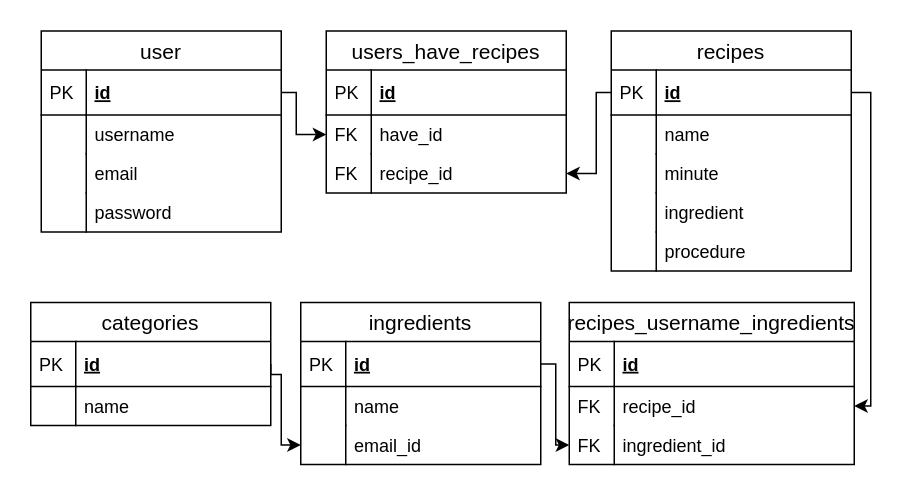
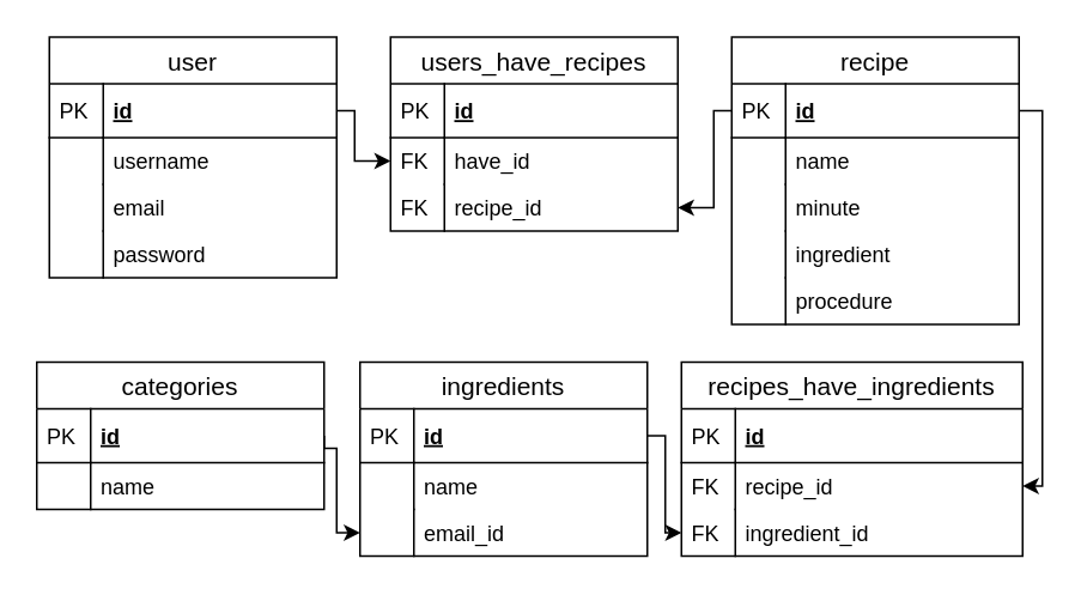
  <mxCell id="0" />
  <mxCell id="1" parent="0" />
  <mxCell id="2" style="edgeStyle=orthogonalEdgeStyle;rounded=0;orthogonalLoop=1;jettySize=auto;html=1;exitX=1;exitY=0.5;exitDx=0;exitDy=0;" parent="1" source="7" target="18" edge="1"><mxGeometry relative="1" as="geometry"><Array as="points"><mxPoint x="197" y="61" /><mxPoint x="197" y="89" /></Array></mxGeometry></mxCell>
  <mxCell id="3" style="edgeStyle=orthogonalEdgeStyle;rounded=0;orthogonalLoop=1;jettySize=auto;html=1;exitX=0;exitY=0.5;exitDx=0;exitDy=0;entryX=1;entryY=0.5;entryDx=0;entryDy=0;" edge="1" parent="1" source="23" target="20"><mxGeometry relative="1" as="geometry"><Array as="points"><mxPoint x="397" y="61" /><mxPoint x="397" y="115" /></Array></mxGeometry></mxCell>
  <mxCell id="4" style="edgeStyle=orthogonalEdgeStyle;rounded=0;orthogonalLoop=1;jettySize=auto;html=1;exitX=1;exitY=0.5;exitDx=0;exitDy=0;entryX=1;entryY=0.5;entryDx=0;entryDy=0;" edge="1" parent="1" source="23" target="36"><mxGeometry relative="1" as="geometry"><Array as="points"><mxPoint x="580" y="61" /><mxPoint x="580" y="270" /></Array></mxGeometry></mxCell>
  <mxCell id="5" style="edgeStyle=orthogonalEdgeStyle;rounded=0;orthogonalLoop=1;jettySize=auto;html=1;exitX=1;exitY=0.5;exitDx=0;exitDy=0;entryX=0;entryY=0.5;entryDx=0;entryDy=0;" edge="1" parent="1" source="41" target="50"><mxGeometry relative="1" as="geometry"><Array as="points"><mxPoint x="187" y="249" /><mxPoint x="187" y="296" /></Array></mxGeometry></mxCell>
  <mxCell id="6" value="user" style="swimlane;fontStyle=0;childLayout=stackLayout;horizontal=1;startSize=26;horizontalStack=0;resizeParent=1;resizeParentMax=0;resizeLast=0;collapsible=1;marginBottom=0;align=center;fontSize=14;" parent="1" vertex="1"><mxGeometry x="27" y="20" width="160" height="134" as="geometry" /></mxCell>
  <mxCell id="7" value="id" style="shape=partialRectangle;top=0;left=0;right=0;bottom=1;align=left;verticalAlign=middle;fillColor=none;spacingLeft=34;spacingRight=4;overflow=hidden;rotatable=0;points=[[0,0.5],[1,0.5]];portConstraint=eastwest;dropTarget=0;fontStyle=5;fontSize=12;" parent="6" vertex="1"><mxGeometry y="26" width="160" height="30" as="geometry" /></mxCell>
  <mxCell id="8" value="PK" style="shape=partialRectangle;top=0;left=0;bottom=0;fillColor=none;align=left;verticalAlign=middle;spacingLeft=4;spacingRight=4;overflow=hidden;rotatable=0;points=[];portConstraint=eastwest;part=1;fontSize=12;" parent="7" vertex="1" connectable="0"><mxGeometry width="30" height="30" as="geometry" /></mxCell>
  <mxCell id="9" value="username" style="shape=partialRectangle;top=0;left=0;right=0;bottom=0;align=left;verticalAlign=top;fillColor=none;spacingLeft=34;spacingRight=4;overflow=hidden;rotatable=0;points=[[0,0.5],[1,0.5]];portConstraint=eastwest;dropTarget=0;fontSize=12;" vertex="1" parent="6"><mxGeometry y="56" width="160" height="26" as="geometry" /></mxCell>
  <mxCell id="10" value="" style="shape=partialRectangle;top=0;left=0;bottom=0;fillColor=none;align=left;verticalAlign=top;spacingLeft=4;spacingRight=4;overflow=hidden;rotatable=0;points=[];portConstraint=eastwest;part=1;fontSize=12;" vertex="1" connectable="0" parent="9"><mxGeometry width="30" height="26" as="geometry" /></mxCell>
  <mxCell id="11" value="email" style="shape=partialRectangle;top=0;left=0;right=0;bottom=0;align=left;verticalAlign=top;fillColor=none;spacingLeft=34;spacingRight=4;overflow=hidden;rotatable=0;points=[[0,0.5],[1,0.5]];portConstraint=eastwest;dropTarget=0;fontSize=12;" parent="6" vertex="1"><mxGeometry y="82" width="160" height="26" as="geometry" /></mxCell>
  <mxCell id="12" value="" style="shape=partialRectangle;top=0;left=0;bottom=0;fillColor=none;align=left;verticalAlign=top;spacingLeft=4;spacingRight=4;overflow=hidden;rotatable=0;points=[];portConstraint=eastwest;part=1;fontSize=12;" parent="11" vertex="1" connectable="0"><mxGeometry width="30" height="26" as="geometry" /></mxCell>
  <mxCell id="13" value="password" style="shape=partialRectangle;top=0;left=0;right=0;bottom=0;align=left;verticalAlign=top;fillColor=none;spacingLeft=34;spacingRight=4;overflow=hidden;rotatable=0;points=[[0,0.5],[1,0.5]];portConstraint=eastwest;dropTarget=0;fontSize=12;" parent="6" vertex="1"><mxGeometry y="108" width="160" height="26" as="geometry" /></mxCell>
  <mxCell id="14" value="" style="shape=partialRectangle;top=0;left=0;bottom=0;fillColor=none;align=left;verticalAlign=top;spacingLeft=4;spacingRight=4;overflow=hidden;rotatable=0;points=[];portConstraint=eastwest;part=1;fontSize=12;" parent="13" vertex="1" connectable="0"><mxGeometry width="30" height="26" as="geometry" /></mxCell>
  <mxCell id="15" value="users_have_recipes" style="swimlane;fontStyle=0;childLayout=stackLayout;horizontal=1;startSize=26;horizontalStack=0;resizeParent=1;resizeParentMax=0;resizeLast=0;collapsible=1;marginBottom=0;align=center;fontSize=14;" parent="1" vertex="1"><mxGeometry x="217" y="20" width="160" height="108" as="geometry" /></mxCell>
  <mxCell id="16" value="id" style="shape=partialRectangle;top=0;left=0;right=0;bottom=1;align=left;verticalAlign=middle;fillColor=none;spacingLeft=34;spacingRight=4;overflow=hidden;rotatable=0;points=[[0,0.5],[1,0.5]];portConstraint=eastwest;dropTarget=0;fontStyle=5;fontSize=12;" parent="15" vertex="1"><mxGeometry y="26" width="160" height="30" as="geometry" /></mxCell>
  <mxCell id="17" value="PK" style="shape=partialRectangle;top=0;left=0;bottom=0;fillColor=none;align=left;verticalAlign=middle;spacingLeft=4;spacingRight=4;overflow=hidden;rotatable=0;points=[];portConstraint=eastwest;part=1;fontSize=12;" parent="16" vertex="1" connectable="0"><mxGeometry width="30" height="30" as="geometry" /></mxCell>
  <mxCell id="18" value="have_id" style="shape=partialRectangle;top=0;left=0;right=0;bottom=0;align=left;verticalAlign=top;fillColor=none;spacingLeft=34;spacingRight=4;overflow=hidden;rotatable=0;points=[[0,0.5],[1,0.5]];portConstraint=eastwest;dropTarget=0;fontSize=12;" parent="15" vertex="1"><mxGeometry y="56" width="160" height="26" as="geometry" /></mxCell>
  <mxCell id="19" value="FK" style="shape=partialRectangle;top=0;left=0;bottom=0;fillColor=none;align=left;verticalAlign=top;spacingLeft=4;spacingRight=4;overflow=hidden;rotatable=0;points=[];portConstraint=eastwest;part=1;fontSize=12;" parent="18" vertex="1" connectable="0"><mxGeometry width="30" height="26" as="geometry" /></mxCell>
  <mxCell id="20" value="recipe_id" style="shape=partialRectangle;top=0;left=0;right=0;bottom=0;align=left;verticalAlign=top;fillColor=none;spacingLeft=34;spacingRight=4;overflow=hidden;rotatable=0;points=[[0,0.5],[1,0.5]];portConstraint=eastwest;dropTarget=0;fontSize=12;" parent="15" vertex="1"><mxGeometry y="82" width="160" height="26" as="geometry" /></mxCell>
  <mxCell id="21" value="FK" style="shape=partialRectangle;top=0;left=0;bottom=0;fillColor=none;align=left;verticalAlign=top;spacingLeft=4;spacingRight=4;overflow=hidden;rotatable=0;points=[];portConstraint=eastwest;part=1;fontSize=12;" parent="20" vertex="1" connectable="0"><mxGeometry width="30" height="26" as="geometry" /></mxCell>
- <mxCell id="22" value="recipes" style="swimlane;fontStyle=0;childLayout=stackLayout;horizontal=1;startSize=26;horizontalStack=0;resizeParent=1;resizeParentMax=0;resizeLast=0;collapsible=1;marginBottom=0;align=center;fontSize=14;" parent="1" vertex="1"><mxGeometry x="407" y="20" width="160" height="160" as="geometry" /></mxCell>
+ <mxCell id="22" value="recipe" style="swimlane;fontStyle=0;childLayout=stackLayout;horizontal=1;startSize=26;horizontalStack=0;resizeParent=1;resizeParentMax=0;resizeLast=0;collapsible=1;marginBottom=0;align=center;fontSize=14;" parent="1" vertex="1"><mxGeometry x="407" y="20" width="160" height="160" as="geometry" /></mxCell>
  <mxCell id="23" value="id" style="shape=partialRectangle;top=0;left=0;right=0;bottom=1;align=left;verticalAlign=middle;fillColor=none;spacingLeft=34;spacingRight=4;overflow=hidden;rotatable=0;points=[[0,0.5],[1,0.5]];portConstraint=eastwest;dropTarget=0;fontStyle=5;fontSize=12;" parent="22" vertex="1"><mxGeometry y="26" width="160" height="30" as="geometry" /></mxCell>
  <mxCell id="24" value="PK" style="shape=partialRectangle;top=0;left=0;bottom=0;fillColor=none;align=left;verticalAlign=middle;spacingLeft=4;spacingRight=4;overflow=hidden;rotatable=0;points=[];portConstraint=eastwest;part=1;fontSize=12;" parent="23" vertex="1" connectable="0"><mxGeometry width="30" height="30" as="geometry" /></mxCell>
  <mxCell id="25" value="name" style="shape=partialRectangle;top=0;left=0;right=0;bottom=0;align=left;verticalAlign=top;fillColor=none;spacingLeft=34;spacingRight=4;overflow=hidden;rotatable=0;points=[[0,0.5],[1,0.5]];portConstraint=eastwest;dropTarget=0;fontSize=12;" parent="22" vertex="1"><mxGeometry y="56" width="160" height="26" as="geometry" /></mxCell>
  <mxCell id="26" value="" style="shape=partialRectangle;top=0;left=0;bottom=0;fillColor=none;align=left;verticalAlign=top;spacingLeft=4;spacingRight=4;overflow=hidden;rotatable=0;points=[];portConstraint=eastwest;part=1;fontSize=12;" parent="25" vertex="1" connectable="0"><mxGeometry width="30" height="26" as="geometry" /></mxCell>
  <mxCell id="27" value="minute" style="shape=partialRectangle;top=0;left=0;right=0;bottom=0;align=left;verticalAlign=top;fillColor=none;spacingLeft=34;spacingRight=4;overflow=hidden;rotatable=0;points=[[0,0.5],[1,0.5]];portConstraint=eastwest;dropTarget=0;fontSize=12;" parent="22" vertex="1"><mxGeometry y="82" width="160" height="26" as="geometry" /></mxCell>
  <mxCell id="28" value="" style="shape=partialRectangle;top=0;left=0;bottom=0;fillColor=none;align=left;verticalAlign=top;spacingLeft=4;spacingRight=4;overflow=hidden;rotatable=0;points=[];portConstraint=eastwest;part=1;fontSize=12;" parent="27" vertex="1" connectable="0"><mxGeometry width="30" height="26" as="geometry" /></mxCell>
  <mxCell id="29" value="ingredient" style="shape=partialRectangle;top=0;left=0;right=0;bottom=0;align=left;verticalAlign=top;fillColor=none;spacingLeft=34;spacingRight=4;overflow=hidden;rotatable=0;points=[[0,0.5],[1,0.5]];portConstraint=eastwest;dropTarget=0;fontSize=12;" vertex="1" parent="22"><mxGeometry y="108" width="160" height="26" as="geometry" /></mxCell>
  <mxCell id="30" value="" style="shape=partialRectangle;top=0;left=0;bottom=0;fillColor=none;align=left;verticalAlign=top;spacingLeft=4;spacingRight=4;overflow=hidden;rotatable=0;points=[];portConstraint=eastwest;part=1;fontSize=12;" vertex="1" connectable="0" parent="29"><mxGeometry width="30" height="26" as="geometry" /></mxCell>
  <mxCell id="31" value="procedure" style="shape=partialRectangle;top=0;left=0;right=0;bottom=0;align=left;verticalAlign=top;fillColor=none;spacingLeft=34;spacingRight=4;overflow=hidden;rotatable=0;points=[[0,0.5],[1,0.5]];portConstraint=eastwest;dropTarget=0;fontSize=12;" parent="22" vertex="1"><mxGeometry y="134" width="160" height="26" as="geometry" /></mxCell>
  <mxCell id="32" value="" style="shape=partialRectangle;top=0;left=0;bottom=0;fillColor=none;align=left;verticalAlign=top;spacingLeft=4;spacingRight=4;overflow=hidden;rotatable=0;points=[];portConstraint=eastwest;part=1;fontSize=12;" parent="31" vertex="1" connectable="0"><mxGeometry width="30" height="26" as="geometry" /></mxCell>
- <mxCell id="33" value="recipes_username_ingredients" style="swimlane;fontStyle=0;childLayout=stackLayout;horizontal=1;startSize=26;horizontalStack=0;resizeParent=1;resizeParentMax=0;resizeLast=0;collapsible=1;marginBottom=0;align=center;fontSize=14;" parent="1" vertex="1"><mxGeometry x="379" y="201" width="190" height="108" as="geometry" /></mxCell>
+ <mxCell id="33" value="recipes_have_ingredients" style="swimlane;fontStyle=0;childLayout=stackLayout;horizontal=1;startSize=26;horizontalStack=0;resizeParent=1;resizeParentMax=0;resizeLast=0;collapsible=1;marginBottom=0;align=center;fontSize=14;" parent="1" vertex="1"><mxGeometry x="379" y="201" width="190" height="108" as="geometry" /></mxCell>
  <mxCell id="34" value="id" style="shape=partialRectangle;top=0;left=0;right=0;bottom=1;align=left;verticalAlign=middle;fillColor=none;spacingLeft=34;spacingRight=4;overflow=hidden;rotatable=0;points=[[0,0.5],[1,0.5]];portConstraint=eastwest;dropTarget=0;fontStyle=5;fontSize=12;" parent="33" vertex="1"><mxGeometry y="26" width="190" height="30" as="geometry" /></mxCell>
  <mxCell id="35" value="PK" style="shape=partialRectangle;top=0;left=0;bottom=0;fillColor=none;align=left;verticalAlign=middle;spacingLeft=4;spacingRight=4;overflow=hidden;rotatable=0;points=[];portConstraint=eastwest;part=1;fontSize=12;" parent="34" vertex="1" connectable="0"><mxGeometry width="30" height="30" as="geometry" /></mxCell>
  <mxCell id="36" value="recipe_id" style="shape=partialRectangle;top=0;left=0;right=0;bottom=0;align=left;verticalAlign=top;fillColor=none;spacingLeft=34;spacingRight=4;overflow=hidden;rotatable=0;points=[[0,0.5],[1,0.5]];portConstraint=eastwest;dropTarget=0;fontSize=12;" parent="33" vertex="1"><mxGeometry y="56" width="190" height="26" as="geometry" /></mxCell>
  <mxCell id="37" value="FK" style="shape=partialRectangle;top=0;left=0;bottom=0;fillColor=none;align=left;verticalAlign=top;spacingLeft=4;spacingRight=4;overflow=hidden;rotatable=0;points=[];portConstraint=eastwest;part=1;fontSize=12;" parent="36" vertex="1" connectable="0"><mxGeometry width="30" height="26" as="geometry" /></mxCell>
  <mxCell id="38" value="ingredient_id" style="shape=partialRectangle;top=0;left=0;right=0;bottom=0;align=left;verticalAlign=top;fillColor=none;spacingLeft=34;spacingRight=4;overflow=hidden;rotatable=0;points=[[0,0.5],[1,0.5]];portConstraint=eastwest;dropTarget=0;fontSize=12;" parent="33" vertex="1"><mxGeometry y="82" width="190" height="26" as="geometry" /></mxCell>
  <mxCell id="39" value="FK" style="shape=partialRectangle;top=0;left=0;bottom=0;fillColor=none;align=left;verticalAlign=top;spacingLeft=4;spacingRight=4;overflow=hidden;rotatable=0;points=[];portConstraint=eastwest;part=1;fontSize=12;" parent="38" vertex="1" connectable="0"><mxGeometry width="30" height="26" as="geometry" /></mxCell>
  <mxCell id="40" value="categories" style="swimlane;fontStyle=0;childLayout=stackLayout;horizontal=1;startSize=26;horizontalStack=0;resizeParent=1;resizeParentMax=0;resizeLast=0;collapsible=1;marginBottom=0;align=center;fontSize=14;" vertex="1" parent="1"><mxGeometry x="20" y="201" width="160" height="82" as="geometry" /></mxCell>
  <mxCell id="41" value="id" style="shape=partialRectangle;top=0;left=0;right=0;bottom=1;align=left;verticalAlign=middle;fillColor=none;spacingLeft=34;spacingRight=4;overflow=hidden;rotatable=0;points=[[0,0.5],[1,0.5]];portConstraint=eastwest;dropTarget=0;fontStyle=5;fontSize=12;" vertex="1" parent="40"><mxGeometry y="26" width="160" height="30" as="geometry" /></mxCell>
  <mxCell id="42" value="PK" style="shape=partialRectangle;top=0;left=0;bottom=0;fillColor=none;align=left;verticalAlign=middle;spacingLeft=4;spacingRight=4;overflow=hidden;rotatable=0;points=[];portConstraint=eastwest;part=1;fontSize=12;" vertex="1" connectable="0" parent="41"><mxGeometry width="30" height="30" as="geometry" /></mxCell>
  <mxCell id="43" value="name" style="shape=partialRectangle;top=0;left=0;right=0;bottom=0;align=left;verticalAlign=top;fillColor=none;spacingLeft=34;spacingRight=4;overflow=hidden;rotatable=0;points=[[0,0.5],[1,0.5]];portConstraint=eastwest;dropTarget=0;fontSize=12;" vertex="1" parent="40"><mxGeometry y="56" width="160" height="26" as="geometry" /></mxCell>
  <mxCell id="44" value="" style="shape=partialRectangle;top=0;left=0;bottom=0;fillColor=none;align=left;verticalAlign=top;spacingLeft=4;spacingRight=4;overflow=hidden;rotatable=0;points=[];portConstraint=eastwest;part=1;fontSize=12;" vertex="1" connectable="0" parent="43"><mxGeometry width="30" height="26" as="geometry" /></mxCell>
  <mxCell id="45" value="ingredients" style="swimlane;fontStyle=0;childLayout=stackLayout;horizontal=1;startSize=26;horizontalStack=0;resizeParent=1;resizeParentMax=0;resizeLast=0;collapsible=1;marginBottom=0;align=center;fontSize=14;" parent="1" vertex="1"><mxGeometry x="200" y="201" width="160" height="108" as="geometry" /></mxCell>
  <mxCell id="46" value="id" style="shape=partialRectangle;top=0;left=0;right=0;bottom=1;align=left;verticalAlign=middle;fillColor=none;spacingLeft=34;spacingRight=4;overflow=hidden;rotatable=0;points=[[0,0.5],[1,0.5]];portConstraint=eastwest;dropTarget=0;fontStyle=5;fontSize=12;" parent="45" vertex="1"><mxGeometry y="26" width="160" height="30" as="geometry" /></mxCell>
  <mxCell id="47" value="PK" style="shape=partialRectangle;top=0;left=0;bottom=0;fillColor=none;align=left;verticalAlign=middle;spacingLeft=4;spacingRight=4;overflow=hidden;rotatable=0;points=[];portConstraint=eastwest;part=1;fontSize=12;" parent="46" vertex="1" connectable="0"><mxGeometry width="30" height="30" as="geometry" /></mxCell>
  <mxCell id="48" value="name" style="shape=partialRectangle;top=0;left=0;right=0;bottom=0;align=left;verticalAlign=top;fillColor=none;spacingLeft=34;spacingRight=4;overflow=hidden;rotatable=0;points=[[0,0.5],[1,0.5]];portConstraint=eastwest;dropTarget=0;fontSize=12;" parent="45" vertex="1"><mxGeometry y="56" width="160" height="26" as="geometry" /></mxCell>
  <mxCell id="49" value="" style="shape=partialRectangle;top=0;left=0;bottom=0;fillColor=none;align=left;verticalAlign=top;spacingLeft=4;spacingRight=4;overflow=hidden;rotatable=0;points=[];portConstraint=eastwest;part=1;fontSize=12;" parent="48" vertex="1" connectable="0"><mxGeometry width="30" height="26" as="geometry" /></mxCell>
  <mxCell id="50" value="email_id&#10;" style="shape=partialRectangle;top=0;left=0;right=0;bottom=0;align=left;verticalAlign=top;fillColor=none;spacingLeft=34;spacingRight=4;overflow=hidden;rotatable=0;points=[[0,0.5],[1,0.5]];portConstraint=eastwest;dropTarget=0;fontSize=12;" vertex="1" parent="45"><mxGeometry y="82" width="160" height="26" as="geometry" /></mxCell>
  <mxCell id="51" value="" style="shape=partialRectangle;top=0;left=0;bottom=0;fillColor=none;align=left;verticalAlign=top;spacingLeft=4;spacingRight=4;overflow=hidden;rotatable=0;points=[];portConstraint=eastwest;part=1;fontSize=12;" vertex="1" connectable="0" parent="50"><mxGeometry width="30" height="26" as="geometry" /></mxCell>
  <mxCell id="52" style="edgeStyle=orthogonalEdgeStyle;rounded=0;orthogonalLoop=1;jettySize=auto;html=1;exitX=1;exitY=0.5;exitDx=0;exitDy=0;entryX=0;entryY=0.5;entryDx=0;entryDy=0;" edge="1" parent="1" source="46" target="38"><mxGeometry relative="1" as="geometry"><Array as="points"><mxPoint x="370" y="242" /><mxPoint x="370" y="296" /></Array></mxGeometry></mxCell>
